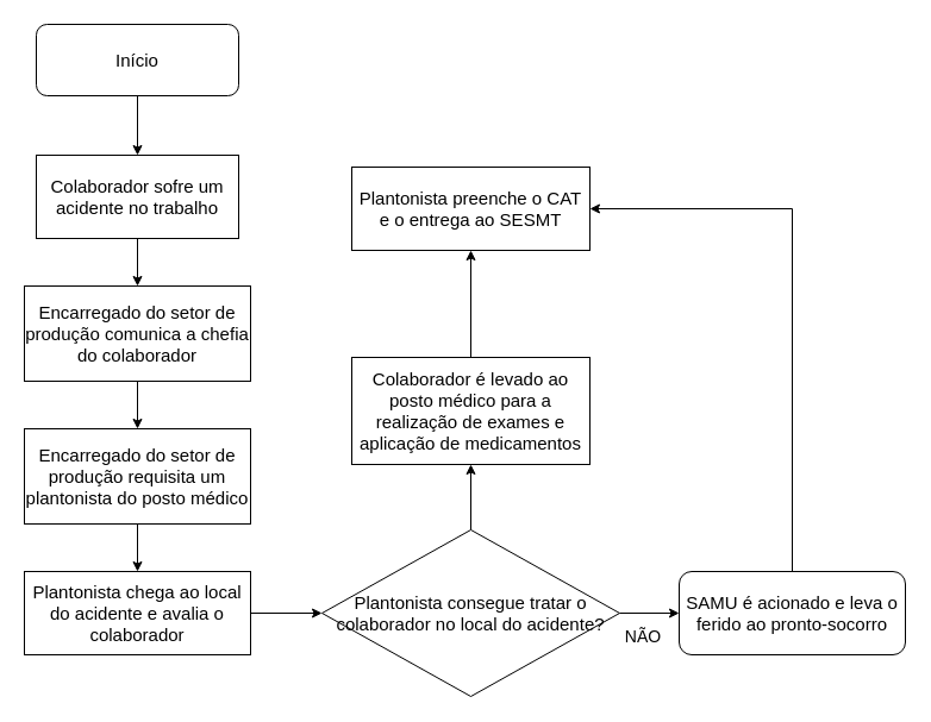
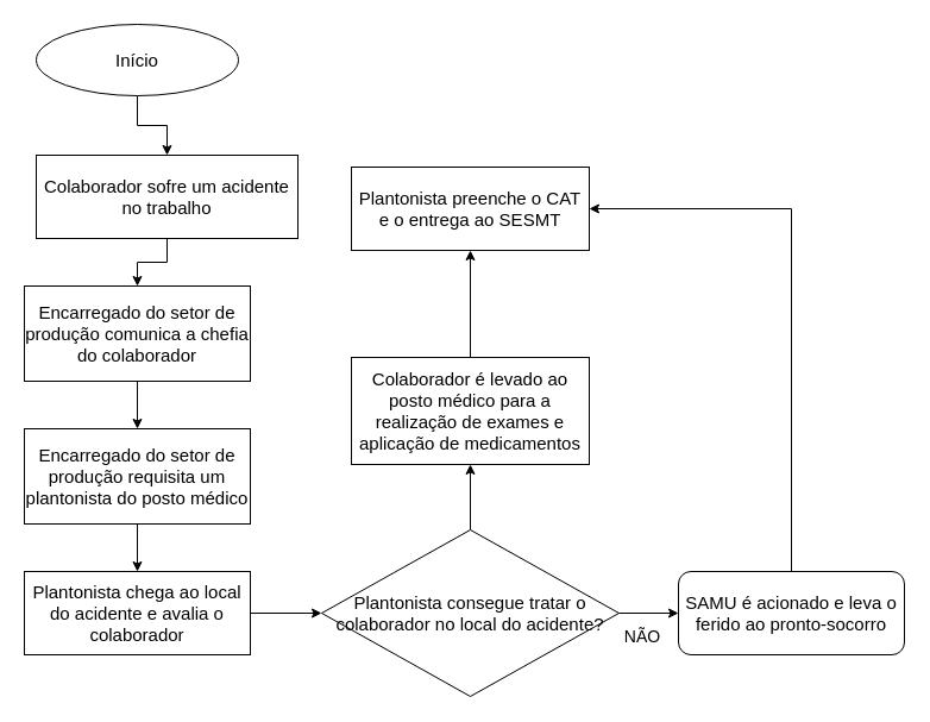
  <mxCell id="0" />
  <mxCell id="1" parent="0" />
  <mxCell id="2" value="" style="edgeStyle=orthogonalEdgeStyle;rounded=0;orthogonalLoop=1;jettySize=auto;html=1;" edge="1" parent="1" source="3" target="5"><mxGeometry relative="1" as="geometry" /></mxCell>
- <mxCell id="3" value="&lt;font style=&quot;font-size: 15px;&quot;&gt;Início&lt;/font&gt;" style="rounded=1;whiteSpace=wrap;html=1;" vertex="1" parent="1"><mxGeometry x="30" y="20" width="170" height="60" as="geometry" /></mxCell>
+ <mxCell id="3" value="&lt;font style=&quot;font-size: 15px;&quot;&gt;Início&lt;/font&gt;" style="ellipse;whiteSpace=wrap;html=1;" vertex="1" parent="1"><mxGeometry x="30" y="20" width="170" height="60" as="geometry" /></mxCell>
  <mxCell id="4" value="" style="edgeStyle=orthogonalEdgeStyle;rounded=0;orthogonalLoop=1;jettySize=auto;html=1;" edge="1" parent="1" source="5" target="7"><mxGeometry relative="1" as="geometry" /></mxCell>
- <mxCell id="5" value="&lt;font style=&quot;font-size: 15px;&quot;&gt;Colaborador sofre um acidente no trabalho&lt;/font&gt;" style="rounded=0;whiteSpace=wrap;html=1;" vertex="1" parent="1"><mxGeometry x="30" y="130" width="170" height="70" as="geometry" /></mxCell>
+ <mxCell id="5" value="&lt;font style=&quot;font-size: 15px;&quot;&gt;Colaborador sofre um acidente no trabalho&lt;/font&gt;" style="rounded=0;whiteSpace=wrap;html=1;" vertex="1" parent="1"><mxGeometry x="30" y="130" width="220" height="70" as="geometry" /></mxCell>
  <mxCell id="6" value="" style="edgeStyle=orthogonalEdgeStyle;rounded=0;orthogonalLoop=1;jettySize=auto;html=1;" edge="1" parent="1" source="7" target="9"><mxGeometry relative="1" as="geometry" /></mxCell>
  <mxCell id="7" value="&lt;font style=&quot;font-size: 15px;&quot;&gt;Encarregado do setor de produção comunica a chefia do colaborador&lt;/font&gt;" style="rounded=0;whiteSpace=wrap;html=1;" vertex="1" parent="1"><mxGeometry x="20" y="240" width="190" height="80" as="geometry" /></mxCell>
  <mxCell id="8" value="" style="edgeStyle=orthogonalEdgeStyle;rounded=0;orthogonalLoop=1;jettySize=auto;html=1;" edge="1" parent="1" source="9" target="11"><mxGeometry relative="1" as="geometry" /></mxCell>
  <mxCell id="9" value="&lt;font style=&quot;font-size: 15px;&quot;&gt;Encarregado do setor de produção requisita um plantonista do posto médico&lt;/font&gt;" style="rounded=0;whiteSpace=wrap;html=1;" vertex="1" parent="1"><mxGeometry x="20" y="360" width="190" height="80" as="geometry" /></mxCell>
  <mxCell id="10" value="" style="edgeStyle=orthogonalEdgeStyle;rounded=0;orthogonalLoop=1;jettySize=auto;html=1;" edge="1" parent="1" source="11" target="14"><mxGeometry relative="1" as="geometry" /></mxCell>
  <mxCell id="11" value="&lt;font style=&quot;font-size: 15px;&quot;&gt;Plantonista chega ao local do acidente e avalia o colaborador&lt;/font&gt;" style="rounded=0;whiteSpace=wrap;html=1;" vertex="1" parent="1"><mxGeometry x="20" y="480" width="190" height="70" as="geometry" /></mxCell>
  <mxCell id="12" value="" style="edgeStyle=orthogonalEdgeStyle;rounded=0;orthogonalLoop=1;jettySize=auto;html=1;" edge="1" parent="1" source="14" target="18"><mxGeometry relative="1" as="geometry" /></mxCell>
  <mxCell id="13" value="" style="edgeStyle=orthogonalEdgeStyle;rounded=0;orthogonalLoop=1;jettySize=auto;html=1;" edge="1" parent="1" source="14" target="16"><mxGeometry relative="1" as="geometry" /></mxCell>
  <mxCell id="14" value="&lt;font style=&quot;font-size: 15px;&quot;&gt;Plantonista consegue tratar o colaborador no local do acidente?&lt;br&gt;&lt;/font&gt;" style="rhombus;whiteSpace=wrap;html=1;" vertex="1" parent="1"><mxGeometry x="270" y="445" width="250" height="140" as="geometry" /></mxCell>
  <mxCell id="15" style="edgeStyle=orthogonalEdgeStyle;rounded=0;orthogonalLoop=1;jettySize=auto;html=1;exitX=0.5;exitY=0;exitDx=0;exitDy=0;entryX=1;entryY=0.5;entryDx=0;entryDy=0;" edge="1" parent="1" source="16" target="19"><mxGeometry relative="1" as="geometry" /></mxCell>
  <mxCell id="16" value="&lt;font style=&quot;font-size: 15px;&quot;&gt;SAMU é acionado e leva o ferido ao pronto-socorro&lt;/font&gt;" style="whiteSpace=wrap;html=1;rounded=1;" vertex="1" parent="1"><mxGeometry x="570" y="480" width="190" height="70" as="geometry" /></mxCell>
  <mxCell id="17" value="" style="edgeStyle=orthogonalEdgeStyle;rounded=0;orthogonalLoop=1;jettySize=auto;html=1;" edge="1" parent="1" source="18" target="19"><mxGeometry relative="1" as="geometry" /></mxCell>
  <mxCell id="18" value="&lt;font style=&quot;font-size: 15px;&quot;&gt;Colaborador é levado ao posto médico para a realização de exames e aplicação de medicamentos&lt;/font&gt;" style="rounded=0;whiteSpace=wrap;html=1;" vertex="1" parent="1"><mxGeometry x="295" y="300" width="200" height="90" as="geometry" /></mxCell>
  <mxCell id="19" value="&lt;font style=&quot;font-size: 15px;&quot;&gt;Plantonista preenche o CAT e o entrega ao SESMT&lt;/font&gt;" style="rounded=0;whiteSpace=wrap;html=1;" vertex="1" parent="1"><mxGeometry x="295" y="140" width="200" height="70" as="geometry" /></mxCell>
  <mxCell id="20" value="&lt;span style=&quot;font-size: 14px;&quot;&gt;NÃO&lt;/span&gt;" style="text;html=1;strokeColor=none;fillColor=none;align=center;verticalAlign=middle;whiteSpace=wrap;rounded=0;" vertex="1" parent="1"><mxGeometry x="510" y="520" width="60" height="30" as="geometry" /></mxCell>
